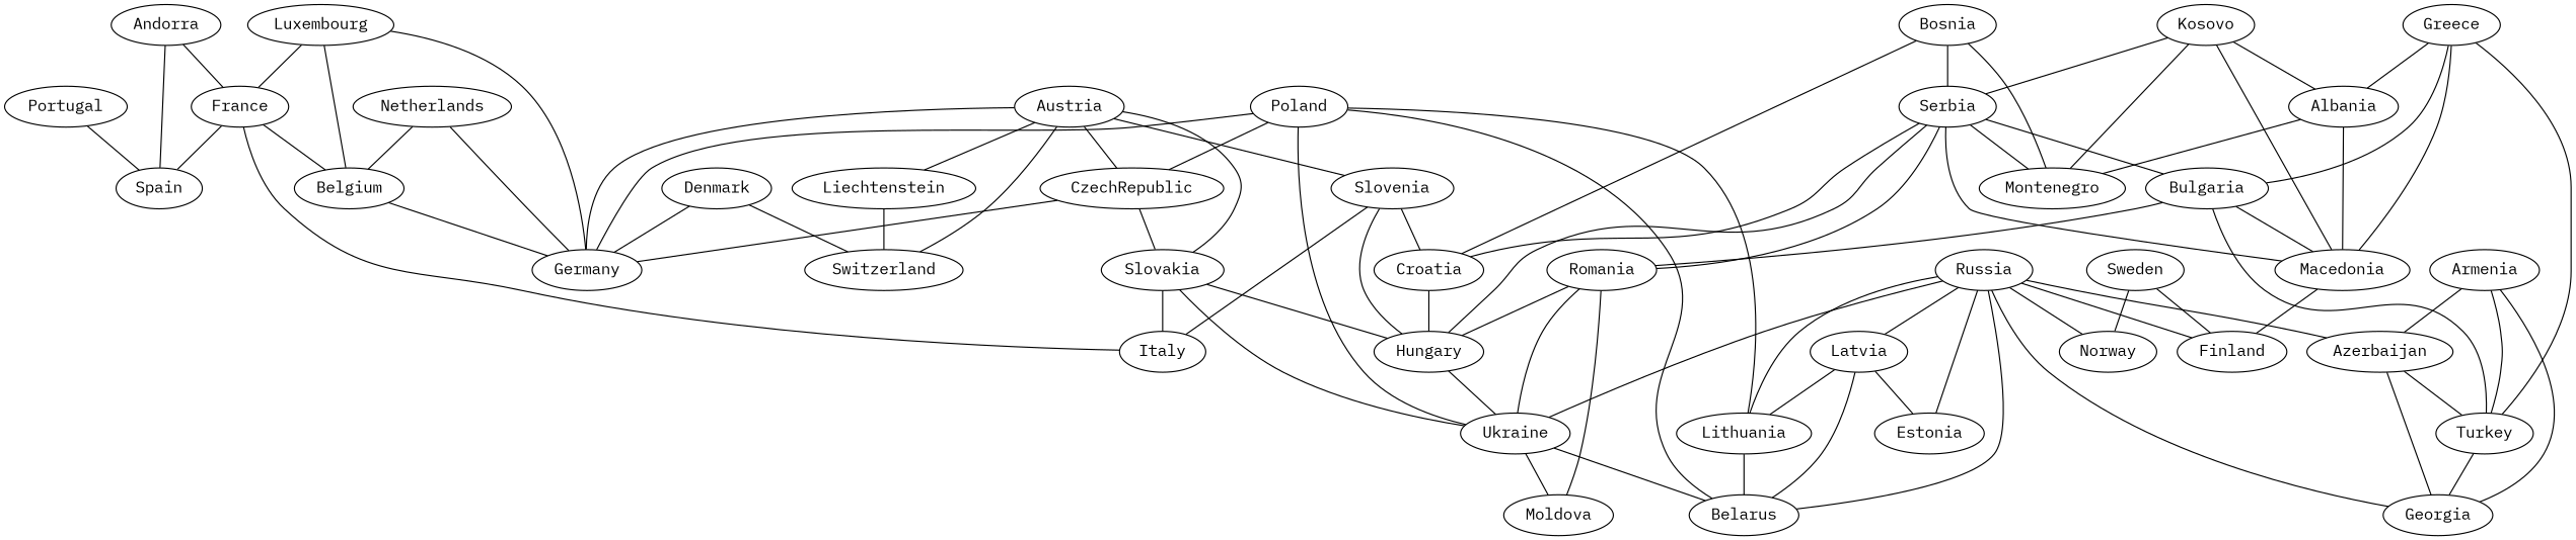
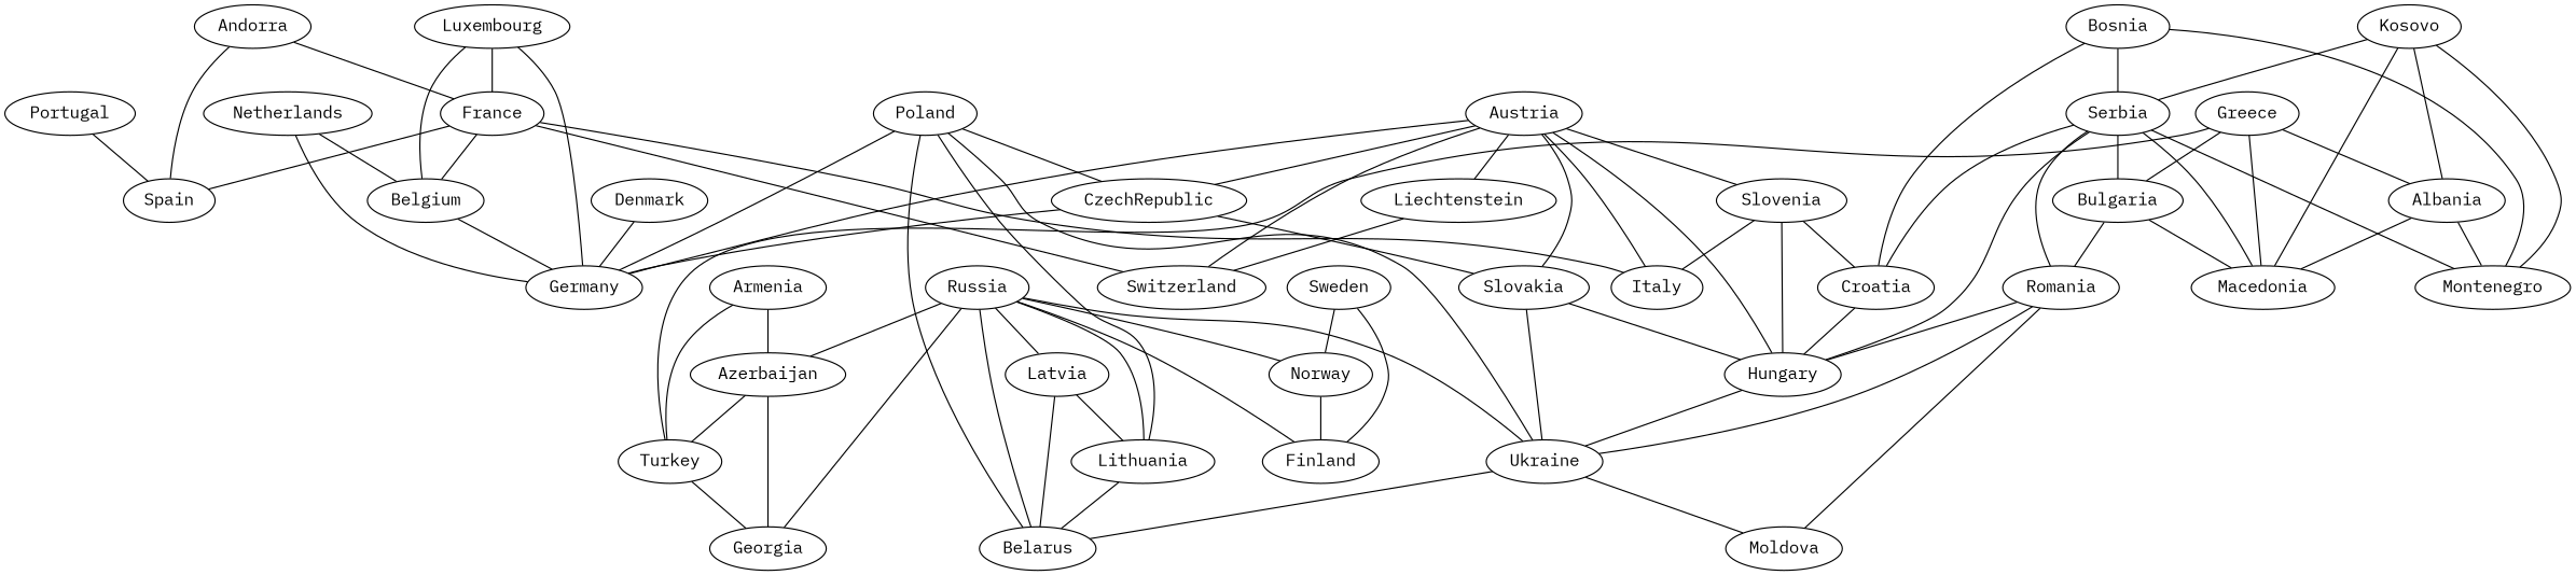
  graph {
    fontname="IBM Plex Mono"
    node [fontname="IBM Plex Mono"]
    edge [fontname="IBM Plex Mono"]
    Portugal
    Spain
    Russia
    Azerbaijan
    Latvia
    Norway
    Ukraine
    Finland
    Georgia
    Belarus
    Lithuania
-   Estonia
    Turkey
    Moldova
    Poland
    CzechRepublic
    Germany
    Slovakia
    Greece
    Macedonia
    Bulgaria
    Albania
    Romania
    Montenegro
    Hungary
    Armenia
    Bosnia
    Serbia
    Croatia
    Austria
    Liechtenstein
    Italy
    Slovenia
    Switzerland
    Netherlands
    Belgium
    Sweden
    Kosovo
    Andorra
    France
    Luxembourg
    Denmark
    Portugal -- Spain
    Russia -- Azerbaijan
    Russia -- Latvia
    Russia -- Norway
    Russia -- Ukraine
    Russia -- Finland
    Russia -- Georgia
    Russia -- Belarus
    Russia -- Lithuania
-   Russia -- Estonia
    Azerbaijan -- Georgia
    Azerbaijan -- Turkey
    Latvia -- Belarus
    Latvia -- Lithuania
-   Latvia -- Estonia
-   Macedonia -- Finland
+   Norway -- Finland
    Ukraine -- Belarus
    Ukraine -- Moldova
    Lithuania -- Belarus
    Turkey -- Georgia
    Poland -- Ukraine
    Poland -- Belarus
    Poland -- Lithuania
    Poland -- CzechRepublic
    Poland -- Germany
    CzechRepublic -- Germany
    CzechRepublic -- Slovakia
    Slovakia -- Ukraine
    Slovakia -- Hungary
    Greece -- Turkey
    Greece -- Macedonia
    Greece -- Bulgaria
    Greece -- Albania
-   Bulgaria -- Turkey
    Bulgaria -- Macedonia
    Bulgaria -- Romania
    Albania -- Macedonia
    Albania -- Montenegro
    Romania -- Ukraine
    Romania -- Moldova
    Romania -- Hungary
    Hungary -- Ukraine
    Armenia -- Azerbaijan
-   Armenia -- Georgia
    Armenia -- Turkey
    Bosnia -- Montenegro
    Bosnia -- Serbia
    Bosnia -- Croatia
    Serbia -- Macedonia
    Serbia -- Bulgaria
    Serbia -- Romania
    Serbia -- Montenegro
    Serbia -- Hungary
    Serbia -- Croatia
    Croatia -- Hungary
    Austria -- CzechRepublic
    Austria -- Germany
    Austria -- Slovakia
+   Austria -- Hungary
    Austria -- Liechtenstein
-   Slovakia -- Italy
+   Austria -- Italy
    Austria -- Slovenia
    Austria -- Switzerland
    Liechtenstein -- Switzerland
    Slovenia -- Hungary
    Slovenia -- Croatia
    Slovenia -- Italy
    Netherlands -- Germany
    Netherlands -- Belgium
    Belgium -- Germany
    Sweden -- Norway
    Sweden -- Finland
    Kosovo -- Macedonia
    Kosovo -- Albania
    Kosovo -- Montenegro
    Kosovo -- Serbia
    Andorra -- Spain
    Andorra -- France
    France -- Spain
    France -- Italy
-   Denmark -- Switzerland
+   France -- Switzerland
    France -- Belgium
    Luxembourg -- Germany
    Luxembourg -- Belgium
    Luxembourg -- France
    Denmark -- Germany
  }
